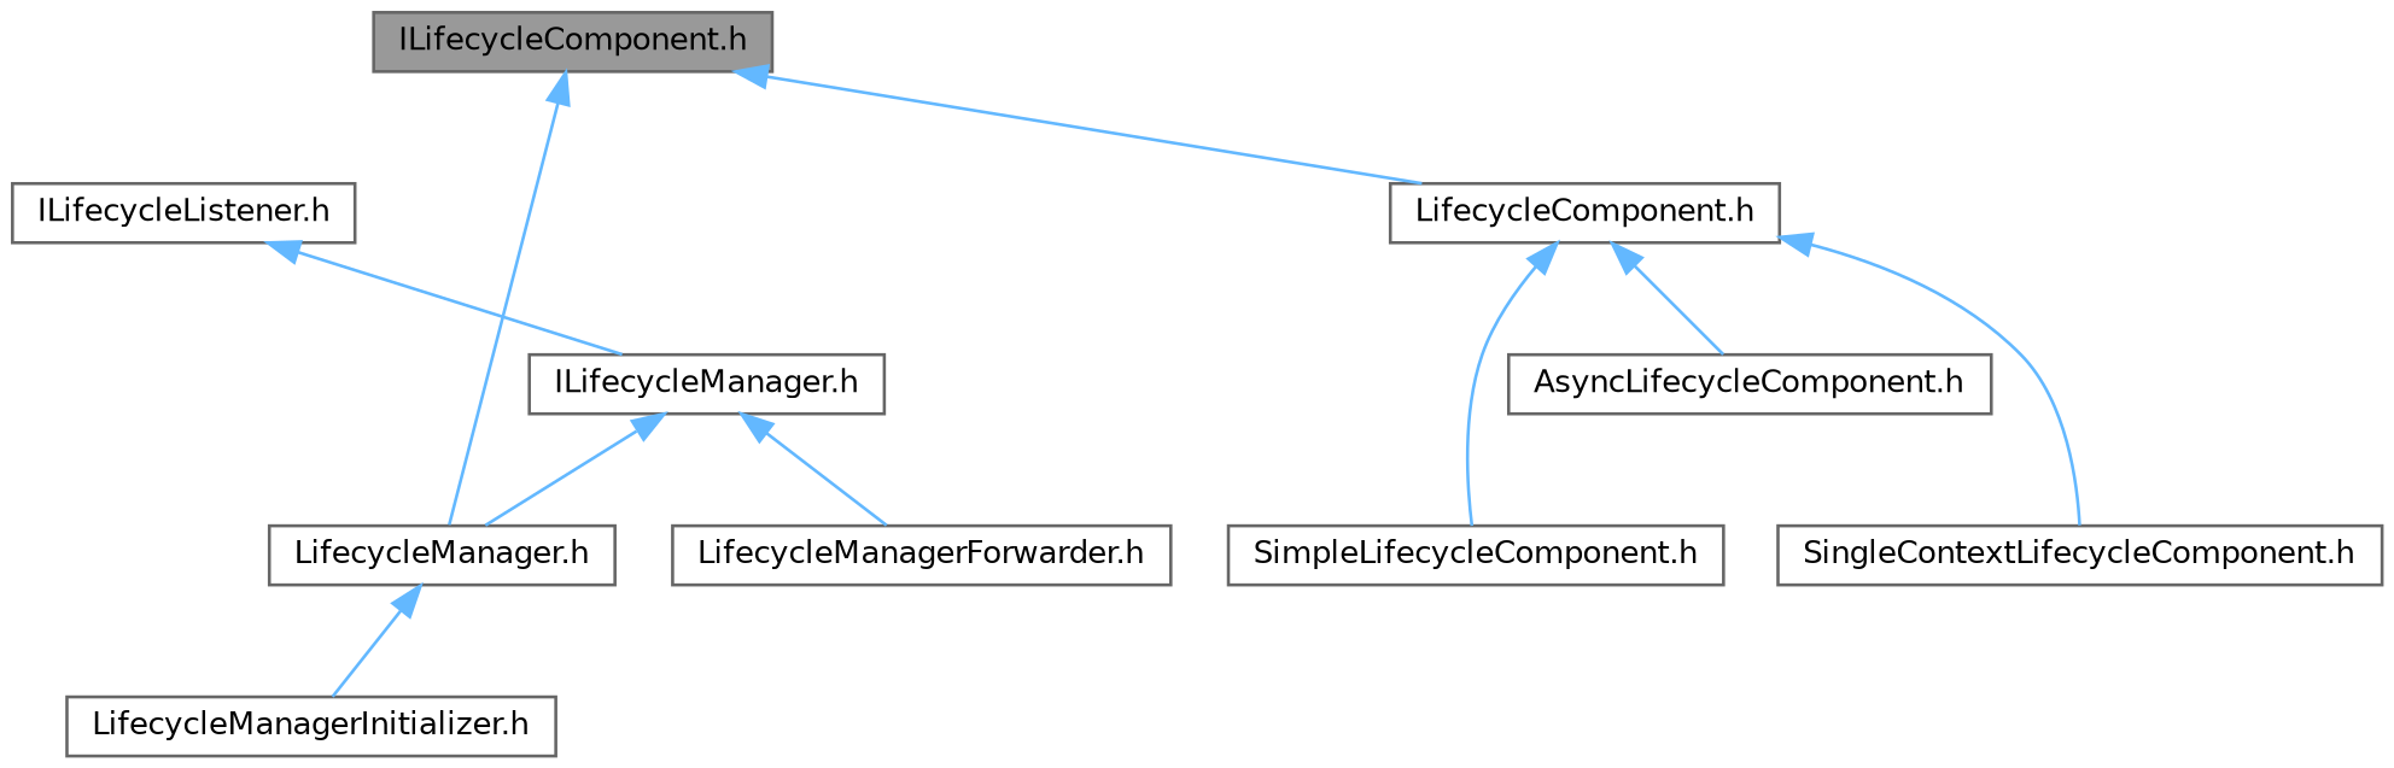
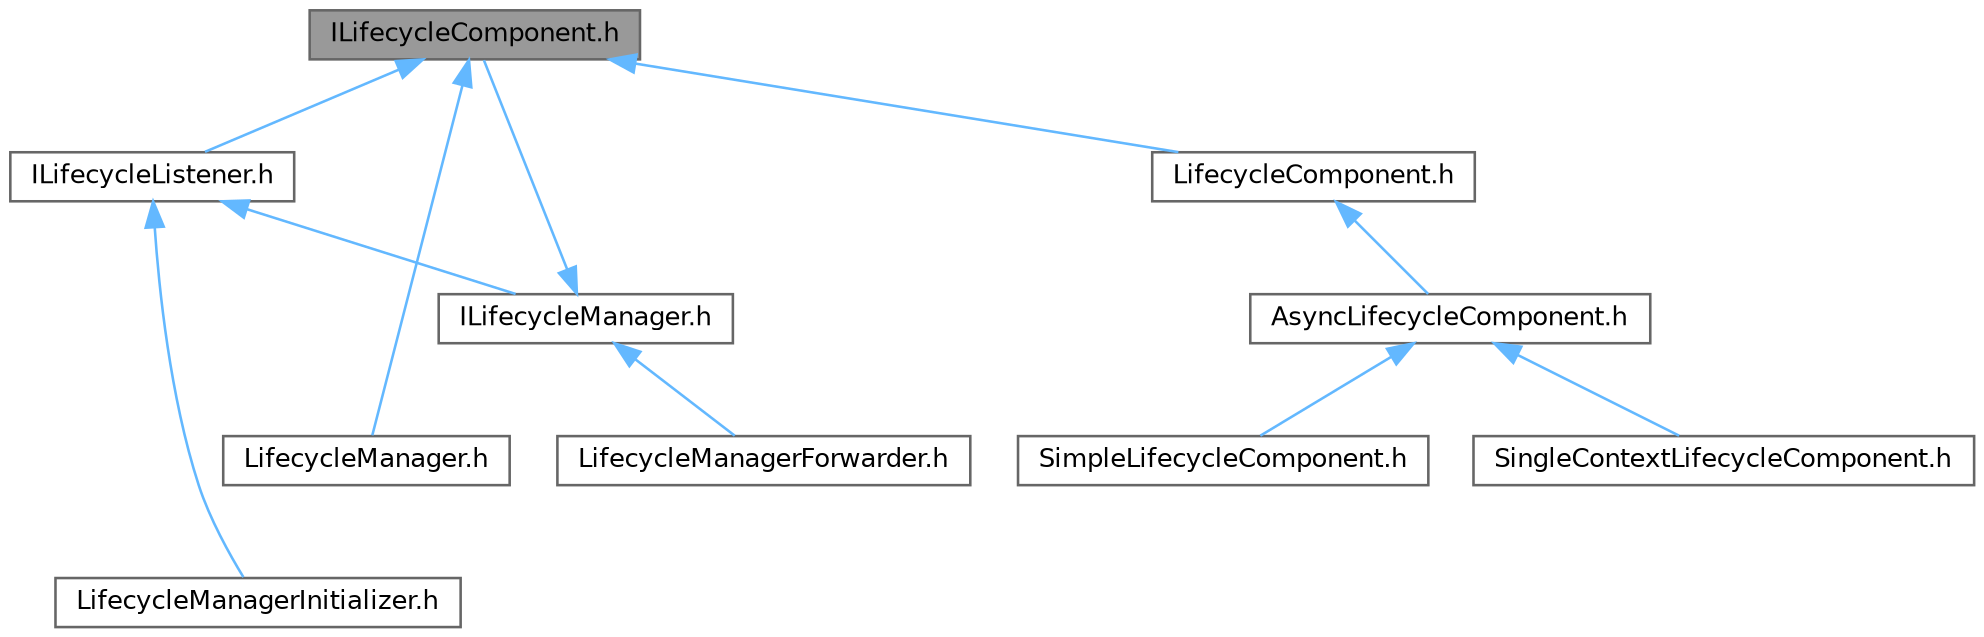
  digraph {
    node [color=grey40 fillcolor=white fontname=Helvetica fontsize=10 shape=box style=filled]
    edge [color=steelblue1 dir=back fontname=Helvetica fontsize=10 labelfontname=Helvetica labelfontsize=10 style=solid]
    n1 [color=gray40 fillcolor=grey60 fontcolor=black height=0.2 label="ILifecycleComponent.h" width=0.4]
    n2 [height=0.2 label="ILifecycleListener.h" width=0.4]
    n3 [height=0.2 label="LifecycleManager.h" width=0.4]
    n4 [height=0.2 label="LifecycleComponent.h" width=0.4]
    n5 [height=0.2 label="ILifecycleManager.h" width=0.4]
    n6 [height=0.2 label="LifecycleManagerInitializer.h" width=0.4]
    n7 [height=0.2 label="AsyncLifecycleComponent.h" width=0.4]
    n8 [height=0.2 label="SimpleLifecycleComponent.h" width=0.4]
    n9 [height=0.2 label="SingleContextLifecycleComponent.h" width=0.4]
    n10 [height=0.2 label="LifecycleManagerForwarder.h" width=0.4]
+   n1 -> n2
    n1 -> n3
    n1 -> n4
    n2 -> n5
-   n3 -> n6
+   n2 -> n6
    n4 -> n7
-   n4 -> n8
-   n4 -> n9
-   n5 -> n3
+   n7 -> n8
+   n7 -> n9
+   n5 -> n1
    n5 -> n10
  }
